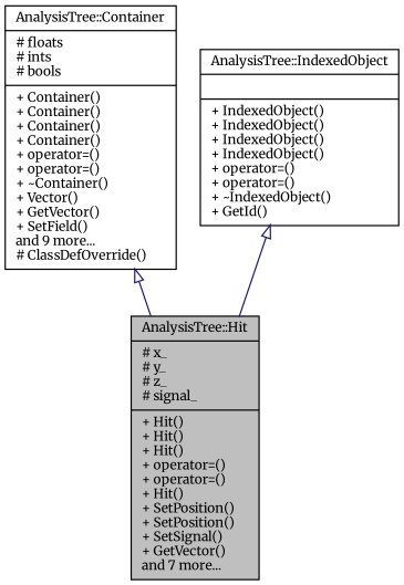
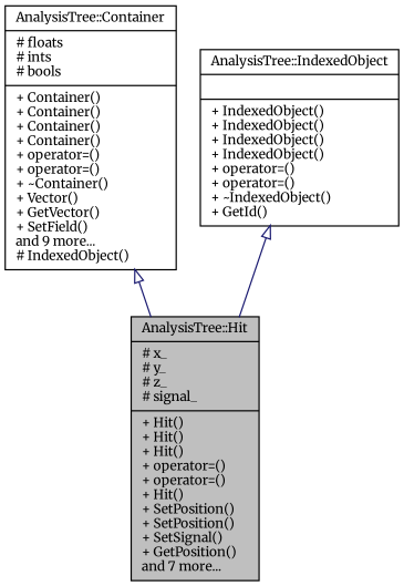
  digraph {
    fontname=Merriweather
    node [color=black fillcolor=white fontname=Merriweather fontsize=10 shape=record style=filled]
    edge [arrowtail=onormal color=midnightblue dir=back fontname=Merriweather fontsize=10 labelfontname=Helvetica labelfontsize=10 style=solid]
-   n1 [fillcolor=grey75 fontcolor=black height=0.2 label="{AnalysisTree::Hit\n|# x_\l# y_\l# z_\l# signal_\l|+ Hit()\l+ Hit()\l+ Hit()\l+ operator=()\l+ operator=()\l+ Hit()\l+ SetPosition()\l+ SetPosition()\l+ SetSignal()\l+ GetVector()\land 7 more...\l}" width=0.4]
-   n2 [height=0.2 label="{AnalysisTree::Container\n|# floats_\l# ints_\l# bools_\l|+ Container()\l+ Container()\l+ Container()\l+ Container()\l+ operator=()\l+ operator=()\l+ ~Container()\l+ Vector()\l+ GetVector()\l+ SetField()\land 9 more...\l# ClassDefOverride()\l}" width=0.4]
+   n1 [fillcolor=grey75 fontcolor=black height=0.2 label="{AnalysisTree::Hit\n|# x_\l# y_\l# z_\l# signal_\l|+ Hit()\l+ Hit()\l+ Hit()\l+ operator=()\l+ operator=()\l+ Hit()\l+ SetPosition()\l+ SetPosition()\l+ SetSignal()\l+ GetPosition()\land 7 more...\l}" width=0.4]
+   n2 [height=0.2 label="{AnalysisTree::Container\n|# floats_\l# ints_\l# bools_\l|+ Container()\l+ Container()\l+ Container()\l+ Container()\l+ operator=()\l+ operator=()\l+ ~Container()\l+ Vector()\l+ GetVector()\l+ SetField()\land 9 more...\l# IndexedObject()\l}" width=0.4]
    n3 [height=0.2 label="{AnalysisTree::IndexedObject\n||+ IndexedObject()\l+ IndexedObject()\l+ IndexedObject()\l+ IndexedObject()\l+ operator=()\l+ operator=()\l+ ~IndexedObject()\l+ GetId()\l}" width=0.4]
    n2 -> n1
    n3 -> n1
  }
